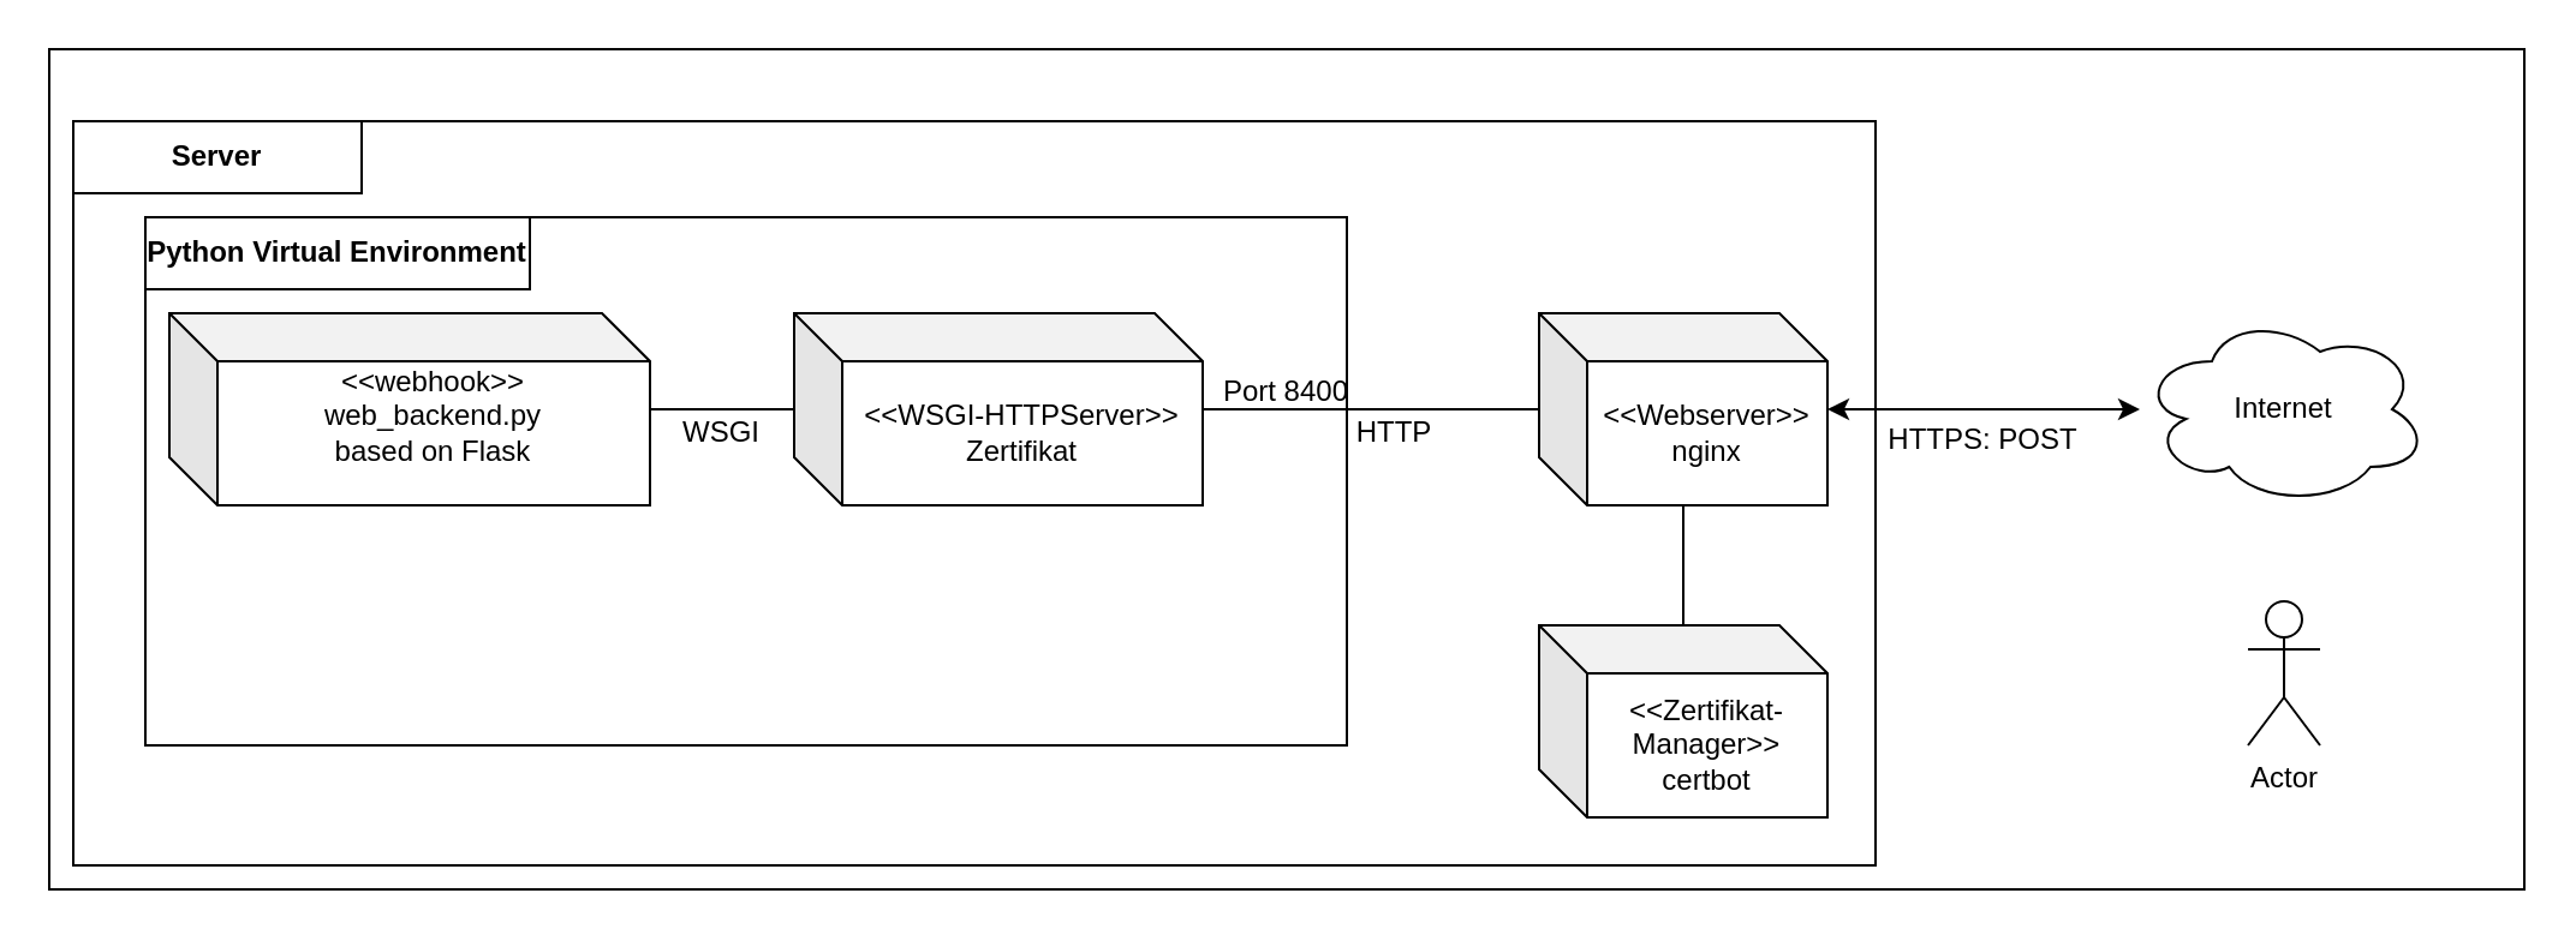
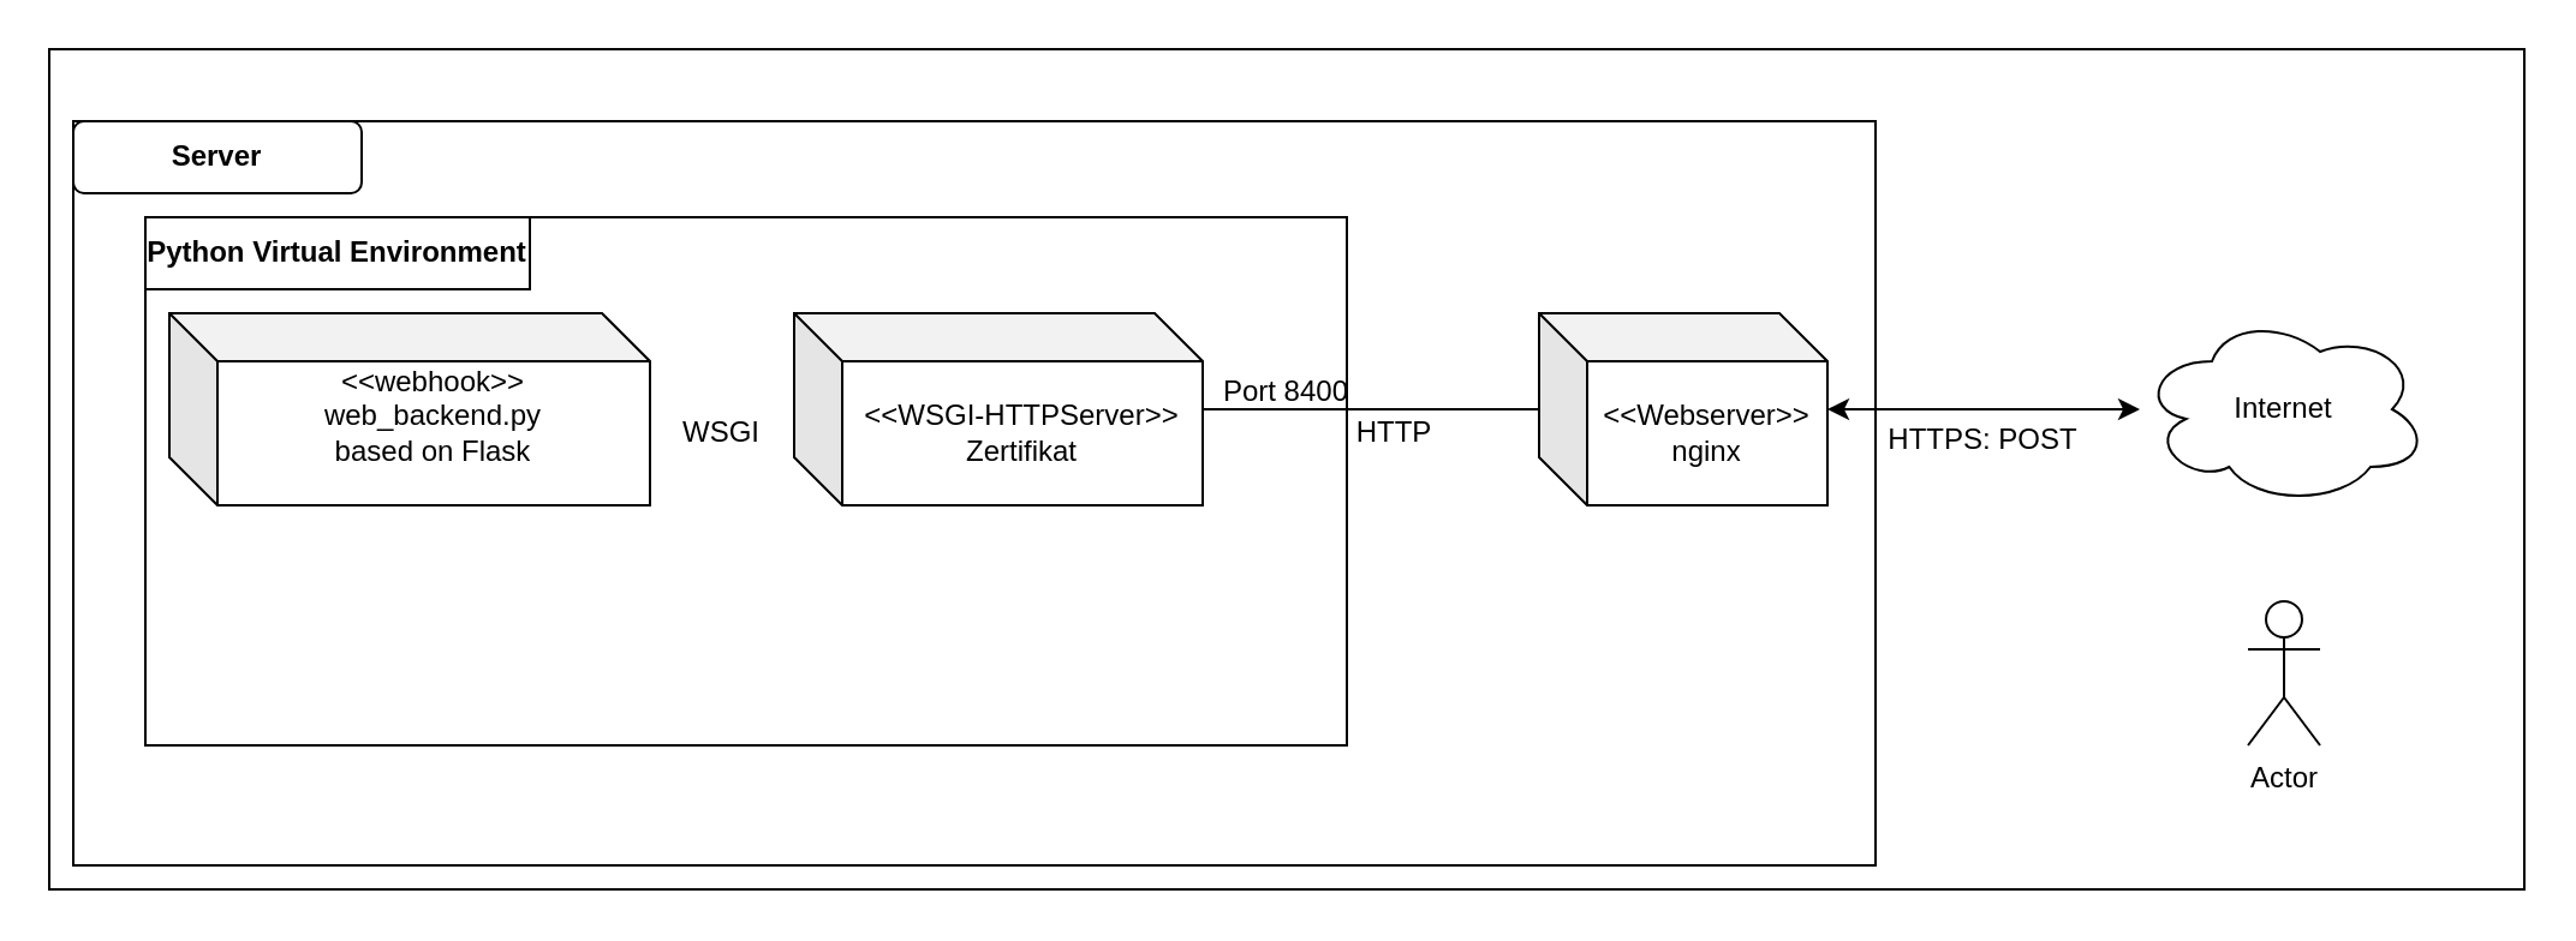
  <mxCell id="0" />
  <mxCell id="1" parent="0" />
  <mxCell id="2" value="" style="rounded=0;whiteSpace=wrap;html=1;" parent="1" vertex="1"><mxGeometry y="20" width="1030" height="350" as="geometry" x="20" /></mxCell>
  <mxCell id="3" value="" style="rounded=0;whiteSpace=wrap;html=1;" parent="1" vertex="1"><mxGeometry x="30" y="50" width="750" height="310" as="geometry" /></mxCell>
  <mxCell id="4" value="" style="rounded=0;whiteSpace=wrap;html=1;" parent="1" vertex="1"><mxGeometry x="60" y="90" width="500" height="220" as="geometry" /></mxCell>
  <mxCell id="5" value="&lt;div&gt;&amp;lt;&amp;lt;webhook&amp;gt;&amp;gt;&lt;/div&gt;&lt;div&gt;web_backend.py&lt;/div&gt;&lt;div&gt;based on Flask&lt;br&gt;&lt;/div&gt;&lt;div&gt;&lt;br&gt;&lt;/div&gt;" style="shape=cube;whiteSpace=wrap;html=1;boundedLbl=1;backgroundOutline=1;darkOpacity=0.05;darkOpacity2=0.1;" parent="1" vertex="1"><mxGeometry x="70" y="130" width="200" height="80" as="geometry" /></mxCell>
  <mxCell id="6" value="&lt;div&gt;&amp;lt;&amp;lt;WSGI-HTTPServer&amp;gt;&amp;gt;&lt;/div&gt;&lt;div&gt;Zertifikat&lt;br&gt;&lt;/div&gt;" style="shape=cube;whiteSpace=wrap;html=1;boundedLbl=1;backgroundOutline=1;darkOpacity=0.05;darkOpacity2=0.1;" parent="1" vertex="1"><mxGeometry x="330" y="130" width="170" height="80" as="geometry" /></mxCell>
  <mxCell id="7" value="&lt;div&gt;&amp;lt;&amp;lt;Webserver&amp;gt;&amp;gt;&lt;/div&gt;&lt;div&gt;nginx&lt;br&gt;&lt;/div&gt;" style="shape=cube;whiteSpace=wrap;html=1;boundedLbl=1;backgroundOutline=1;darkOpacity=0.05;darkOpacity2=0.1;" parent="1" vertex="1"><mxGeometry x="640" y="130" width="120" height="80" as="geometry" /></mxCell>
- <mxCell id="8" value="" style="endArrow=none;html=1;" parent="1" source="5" target="6" edge="1"><mxGeometry width="50" height="50" relative="1" as="geometry"><mxPoint x="289" y="183" as="sourcePoint" /><mxPoint x="390" y="130" as="targetPoint" /></mxGeometry></mxCell>
  <mxCell id="9" value="" style="endArrow=none;html=1;" parent="1" source="6" target="7" edge="1"><mxGeometry width="50" height="50" relative="1" as="geometry"><mxPoint x="420" y="220" as="sourcePoint" /><mxPoint x="470" y="170" as="targetPoint" /></mxGeometry></mxCell>
  <mxCell id="10" style="edgeStyle=orthogonalEdgeStyle;rounded=0;orthogonalLoop=1;jettySize=auto;html=1;startArrow=classic;startFill=1;" edge="1" parent="1" source="11" target="7"><mxGeometry relative="1" as="geometry" /></mxCell>
  <mxCell id="11" value="Internet" style="ellipse;shape=cloud;whiteSpace=wrap;html=1;" parent="1" vertex="1"><mxGeometry x="890" y="130" width="120" height="80" as="geometry" /></mxCell>
  <mxCell id="12" value="WSGI" style="text;html=1;strokeColor=none;fillColor=none;align=center;verticalAlign=middle;whiteSpace=wrap;rounded=0;" parent="1" vertex="1"><mxGeometry x="280" y="170" width="40" height="20" as="geometry" /></mxCell>
  <mxCell id="13" value="&lt;div&gt;HTTP&lt;/div&gt;" style="text;html=1;strokeColor=none;fillColor=none;align=center;verticalAlign=middle;whiteSpace=wrap;rounded=0;" parent="1" vertex="1"><mxGeometry x="560" y="170" width="40" height="20" as="geometry" /></mxCell>
- <mxCell id="14" value="&lt;b&gt;Server&lt;/b&gt;" style="rounded=0;whiteSpace=wrap;html=1;" parent="1" vertex="1"><mxGeometry x="30" y="50" width="120" height="30" as="geometry" /></mxCell>
+ <mxCell id="14" value="&lt;b&gt;Server&lt;/b&gt;" style="whiteSpace=wrap;html=1;rounded=1;" parent="1" vertex="1"><mxGeometry x="30" y="50" width="120" height="30" as="geometry" /></mxCell>
  <mxCell id="15" value="" style="endArrow=none;html=1;" parent="1" source="6" target="19" edge="1"><mxGeometry width="50" height="50" relative="1" as="geometry"><mxPoint x="470" y="170" as="sourcePoint" /><mxPoint x="700" y="170" as="targetPoint" /></mxGeometry></mxCell>
  <mxCell id="16" value="&lt;div&gt;HTTPS: POST&lt;/div&gt;&lt;div&gt;&lt;br&gt;&lt;/div&gt;" style="text;html=1;strokeColor=none;fillColor=none;align=center;verticalAlign=middle;whiteSpace=wrap;rounded=0;" parent="1" vertex="1"><mxGeometry x="780" y="180" width="90" height="20" as="geometry" /></mxCell>
- <mxCell id="17" value="&lt;div&gt;&amp;lt;&amp;lt;Zertifikat-Manager&amp;gt;&amp;gt;&lt;/div&gt;&lt;div&gt;certbot&lt;br&gt;&lt;/div&gt;" style="shape=cube;whiteSpace=wrap;html=1;boundedLbl=1;backgroundOutline=1;darkOpacity=0.05;darkOpacity2=0.1;" parent="1" vertex="1"><mxGeometry x="640" y="260" width="120" height="80" as="geometry" /></mxCell>
- <mxCell id="18" value="" style="endArrow=none;html=1;" parent="1" source="17" target="7" edge="1"><mxGeometry width="50" height="50" relative="1" as="geometry"><mxPoint x="710" y="140" as="sourcePoint" /><mxPoint x="760" y="90" as="targetPoint" /></mxGeometry></mxCell>
  <mxCell id="19" value="&lt;div&gt;Port 8400&lt;/div&gt;&lt;div&gt;&lt;br&gt;&lt;/div&gt;" style="text;html=1;strokeColor=none;fillColor=none;align=center;verticalAlign=middle;whiteSpace=wrap;rounded=0;" parent="1" vertex="1"><mxGeometry x="500" y="160" width="70" height="20" as="geometry" /></mxCell>
  <mxCell id="20" value="" style="endArrow=none;html=1;" parent="1" source="6" target="19" edge="1"><mxGeometry width="50" height="50" relative="1" as="geometry"><mxPoint x="470" y="170" as="sourcePoint" /><mxPoint x="630" y="170" as="targetPoint" /></mxGeometry></mxCell>
  <mxCell id="21" value="&lt;b&gt;Python Virtual Environment&lt;/b&gt;" style="rounded=0;whiteSpace=wrap;html=1;" parent="1" vertex="1"><mxGeometry x="60" y="90" width="160" height="30" as="geometry" /></mxCell>
  <mxCell id="22" value="Actor" style="shape=umlActor;verticalLabelPosition=bottom;labelBackgroundColor=#ffffff;verticalAlign=top;html=1;outlineConnect=0;" vertex="1" parent="1"><mxGeometry x="935" y="250" width="30" height="60" as="geometry" /></mxCell>
